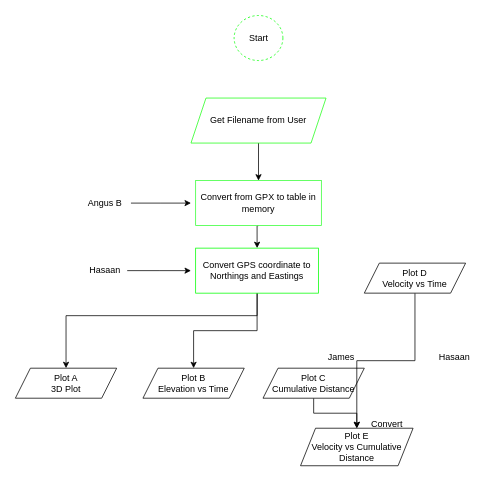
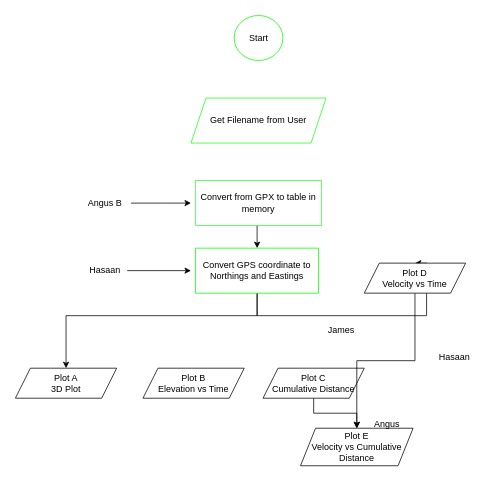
  <mxCell id="0" />
  <mxCell id="1" parent="0" />
- <mxCell id="2" style="edgeStyle=orthogonalEdgeStyle;rounded=0;orthogonalLoop=1;jettySize=auto;html=1;exitX=0.5;exitY=1;exitDx=0;exitDy=0;entryX=0.5;entryY=0;entryDx=0;entryDy=0;" parent="1" source="3" target="6" edge="1"><mxGeometry relative="1" as="geometry" /></mxCell>
  <mxCell id="3" value="Get Filename from User" style="shape=parallelogram;perimeter=parallelogramPerimeter;whiteSpace=wrap;html=1;fixedSize=1;strokeColor=#1FFF17;" parent="1" vertex="1"><mxGeometry x="254" y="130" width="180" height="60" as="geometry" /></mxCell>
- <mxCell id="4" value="Start" style="ellipse;whiteSpace=wrap;html=1;strokeColor=#00FF00;dashed=1;" parent="1" vertex="1"><mxGeometry x="311.5" y="20" width="65" height="60" as="geometry" /></mxCell>
+ <mxCell id="4" value="Start" style="ellipse;whiteSpace=wrap;html=1;strokeColor=#00FF00;" parent="1" vertex="1"><mxGeometry x="311.5" y="20" width="65" height="60" as="geometry" /></mxCell>
  <mxCell id="5" style="edgeStyle=orthogonalEdgeStyle;rounded=0;orthogonalLoop=1;jettySize=auto;html=1;exitX=0.5;exitY=1;exitDx=0;exitDy=0;entryX=0.5;entryY=0;entryDx=0;entryDy=0;" parent="1" source="6" target="10" edge="1"><mxGeometry relative="1" as="geometry" /></mxCell>
  <mxCell id="6" value="Convert from GPX to table in memory" style="rounded=0;whiteSpace=wrap;html=1;strokeColor=#33FF33;" parent="1" vertex="1"><mxGeometry x="260.25" y="240" width="167.5" height="60" as="geometry" /></mxCell>
  <mxCell id="7" style="edgeStyle=orthogonalEdgeStyle;rounded=0;orthogonalLoop=1;jettySize=auto;html=1;entryX=0.5;entryY=0;entryDx=0;entryDy=0;" parent="1" source="10" target="15" edge="1"><mxGeometry relative="1" as="geometry"><Array as="points"><mxPoint x="342" y="420" /><mxPoint x="88" y="420" /></Array></mxGeometry></mxCell>
- <mxCell id="8" style="edgeStyle=orthogonalEdgeStyle;rounded=0;orthogonalLoop=1;jettySize=auto;html=1;exitX=0.5;exitY=1;exitDx=0;exitDy=0;entryX=0.5;entryY=0;entryDx=0;entryDy=0;" parent="1" source="10" target="16" edge="1"><mxGeometry relative="1" as="geometry" /></mxCell>
+ <mxCell id="9" style="edgeStyle=orthogonalEdgeStyle;rounded=0;orthogonalLoop=1;jettySize=auto;html=1;exitX=0.5;exitY=1;exitDx=0;exitDy=0;entryX=0.5;entryY=0;entryDx=0;entryDy=0;" parent="1" source="10" target="20" edge="1"><mxGeometry relative="1" as="geometry"><Array as="points"><mxPoint x="342" y="420" /><mxPoint x="568" y="420" /></Array></mxGeometry></mxCell>
  <mxCell id="10" value="Convert GPS coordinate to Northings and Eastings" style="rounded=0;whiteSpace=wrap;html=1;strokeColor=#00FF00;" parent="1" vertex="1"><mxGeometry x="260.25" y="330" width="163.75" height="60" as="geometry" /></mxCell>
  <mxCell id="11" style="edgeStyle=orthogonalEdgeStyle;rounded=0;orthogonalLoop=1;jettySize=auto;html=1;" parent="1" source="12" edge="1"><mxGeometry relative="1" as="geometry"><mxPoint x="254" y="270" as="targetPoint" /></mxGeometry></mxCell>
  <mxCell id="12" value="Angus B" style="text;html=1;align=center;verticalAlign=middle;resizable=0;points=[];autosize=1;strokeColor=none;fillColor=none;" parent="1" vertex="1"><mxGeometry x="104" y="255" width="70" height="30" as="geometry" /></mxCell>
  <mxCell id="13" style="edgeStyle=orthogonalEdgeStyle;rounded=0;orthogonalLoop=1;jettySize=auto;html=1;" parent="1" source="14" edge="1"><mxGeometry relative="1" as="geometry"><mxPoint x="254" y="360" as="targetPoint" /></mxGeometry></mxCell>
  <mxCell id="14" value="Hasaan" style="text;html=1;align=center;verticalAlign=middle;resizable=0;points=[];autosize=1;strokeColor=none;fillColor=none;" parent="1" vertex="1"><mxGeometry x="109" y="345" width="60" height="30" as="geometry" /></mxCell>
  <mxCell id="15" value="Plot A&lt;br&gt;3D Plot" style="shape=parallelogram;perimeter=parallelogramPerimeter;whiteSpace=wrap;html=1;fixedSize=1;strokeColor=#000000;" parent="1" vertex="1"><mxGeometry x="20" y="490" width="135" height="40" as="geometry" /></mxCell>
  <mxCell id="16" value="Plot B&lt;br&gt;Elevation vs Time" style="shape=parallelogram;perimeter=parallelogramPerimeter;whiteSpace=wrap;html=1;fixedSize=1;strokeColor=#000000;" parent="1" vertex="1"><mxGeometry x="190" y="490" width="135" height="40" as="geometry" /></mxCell>
  <mxCell id="17" style="edgeStyle=orthogonalEdgeStyle;rounded=0;orthogonalLoop=1;jettySize=auto;html=1;entryX=0.5;entryY=0;entryDx=0;entryDy=0;" parent="1" source="18" target="21" edge="1"><mxGeometry relative="1" as="geometry" /></mxCell>
  <mxCell id="18" value="Plot C&lt;br&gt;Cumulative Distance" style="shape=parallelogram;perimeter=parallelogramPerimeter;whiteSpace=wrap;html=1;fixedSize=1;strokeColor=#000000;" parent="1" vertex="1"><mxGeometry x="350" y="490" width="135" height="40" as="geometry" /></mxCell>
  <mxCell id="19" style="edgeStyle=orthogonalEdgeStyle;rounded=0;orthogonalLoop=1;jettySize=auto;html=1;" parent="1" source="20" target="21" edge="1"><mxGeometry relative="1" as="geometry" /></mxCell>
  <mxCell id="20" value="Plot D&lt;br&gt;Velocity vs Time" style="shape=parallelogram;perimeter=parallelogramPerimeter;whiteSpace=wrap;html=1;fixedSize=1;strokeColor=#000000;" parent="1" vertex="1"><mxGeometry x="485" y="350" width="135" height="40" as="geometry" /></mxCell>
  <mxCell id="21" value="Plot E&lt;br&gt;Velocity vs Cumulative Distance" style="shape=parallelogram;perimeter=parallelogramPerimeter;whiteSpace=wrap;html=1;fixedSize=1;strokeColor=#000000;" parent="1" vertex="1"><mxGeometry x="400" y="570" width="150" height="50" as="geometry" /></mxCell>
- <mxCell id="22" value="James" style="text;html=1;align=center;verticalAlign=middle;resizable=0;points=[];autosize=1;strokeColor=none;fillColor=none;" parent="1" vertex="1"><mxGeometry x="424" y="460" width="60" height="30" as="geometry" /></mxCell>
+ <mxCell id="22" value="James" style="text;html=1;align=center;verticalAlign=middle;resizable=0;points=[];autosize=1;strokeColor=none;fillColor=none;" parent="1" vertex="1"><mxGeometry x="424" y="425" width="60" height="30" as="geometry" /></mxCell>
  <mxCell id="23" value="Hasaan" style="text;html=1;align=center;verticalAlign=middle;resizable=0;points=[];autosize=1;strokeColor=none;fillColor=none;" vertex="1" parent="1"><mxGeometry x="575" y="460" width="60" height="30" as="geometry" /></mxCell>
- <mxCell id="24" value="Convert" style="text;html=1;align=center;verticalAlign=middle;resizable=0;points=[];autosize=1;strokeColor=none;fillColor=none;" vertex="1" parent="1"><mxGeometry x="485" y="550" width="60" height="30" as="geometry" /></mxCell>
+ <mxCell id="24" value="Angus" style="text;html=1;align=center;verticalAlign=middle;resizable=0;points=[];autosize=1;strokeColor=none;fillColor=none;" vertex="1" parent="1"><mxGeometry x="485" y="550" width="60" height="30" as="geometry" /></mxCell>
